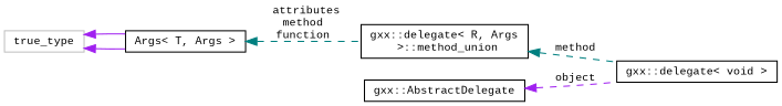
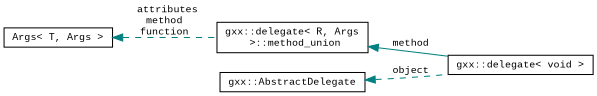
  digraph {
    fontname="Liberation Mono"
    rankdir=LR
    node [color=black fillcolor=white fontname="Liberation Mono" fontsize=10 shape=record style=filled]
    edge [color=purple dir=back fontname="Liberation Mono" fontsize=10 labelfontname=Helvetica labelfontsize=10 style=dashed]
    n1 [height=0.2 label="gxx::delegate\< void \>" width=0.4]
    n2 [height=0.2 label="gxx::delegate\< R, Args\l \>::method_union" width=0.4]
    n3 [height=0.2 label="Args\< T, Args \>" width=0.4]
-   n4 [color=grey75 height=0.2 label=true_type width=0.4]
    n5 [height=0.2 label="gxx::AbstractDelegate" width=0.4]
-   n2 -> n1 [color=teal label=" method"]
+   n2 -> n1 [color=teal label=" method" style=solid]
    n3 -> n2 [color=teal label=" attributes\nmethod\nfunction"]
-   n4 -> n3 [style=solid]
-   n4 -> n3 [style=solid]
-   n5 -> n1 [label=" object"]
+   n5 -> n1 [color=teal label=" object"]
  }
